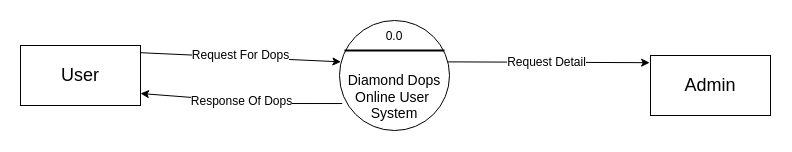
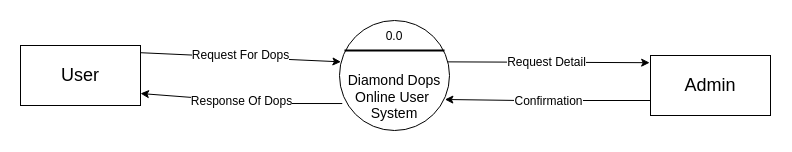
  <mxCell id="0" />
  <mxCell id="1" parent="0" />
  <mxCell id="2" value="&lt;font style=&quot;font-size: 18px;&quot;&gt;User&lt;/font&gt;" style="rounded=0;whiteSpace=wrap;html=1;" vertex="1" parent="1"><mxGeometry x="20" y="45" width="120" height="60" as="geometry" /></mxCell>
  <mxCell id="3" value="&lt;font style=&quot;font-size: 18px;&quot;&gt;Admin&lt;/font&gt;" style="rounded=0;whiteSpace=wrap;html=1;" vertex="1" parent="1"><mxGeometry x="650" y="55" width="120" height="60" as="geometry" /></mxCell>
  <mxCell id="4" value="" style="endArrow=classic;html=1;rounded=0;exitX=0.944;exitY=0.285;exitDx=0;exitDy=0;exitPerimeter=0;entryX=-0.007;entryY=0.12;entryDx=0;entryDy=0;entryPerimeter=0;" edge="1" parent="1" target="3"><mxGeometry relative="1" as="geometry"><mxPoint x="442.84" y="61.35" as="sourcePoint" /><mxPoint x="642.42" y="62.16" as="targetPoint" /></mxGeometry></mxCell>
  <mxCell id="5" value="&lt;font style=&quot;font-size: 12px;&quot;&gt;Request Detail&lt;/font&gt;" style="edgeLabel;resizable=0;html=1;align=center;verticalAlign=middle;" connectable="0" vertex="1" parent="4"><mxGeometry relative="1" as="geometry" /></mxCell>
+ <mxCell id="6" value="" style="endArrow=classic;html=1;rounded=0;exitX=0;exitY=0.75;exitDx=0;exitDy=0;entryX=0.958;entryY=0.718;entryDx=0;entryDy=0;entryPerimeter=0;" edge="1" parent="1" source="3" target="12"><mxGeometry relative="1" as="geometry"><mxPoint x="640" y="240" as="sourcePoint" /><mxPoint x="450" y="100" as="targetPoint" /><Array as="points"><mxPoint x="560" y="100" /><mxPoint x="520" y="100" /></Array></mxGeometry></mxCell>
+ <mxCell id="7" value="&lt;font style=&quot;font-size: 12px;&quot;&gt;Confirmation&lt;/font&gt;" style="edgeLabel;resizable=0;html=1;align=center;verticalAlign=middle;" connectable="0" vertex="1" parent="6"><mxGeometry relative="1" as="geometry" /></mxCell>
  <mxCell id="8" value="" style="endArrow=classic;html=1;rounded=0;exitX=0.025;exitY=0.664;exitDx=0;exitDy=0;exitPerimeter=0;entryX=1;entryY=0.8;entryDx=0;entryDy=0;entryPerimeter=0;" edge="1" parent="1" target="2"><mxGeometry relative="1" as="geometry"><mxPoint x="341.75" y="103.04" as="sourcePoint" /><mxPoint x="180" y="103" as="targetPoint" /><Array as="points"><mxPoint x="270" y="103" /></Array></mxGeometry></mxCell>
  <mxCell id="9" value="&lt;font style=&quot;font-size: 12px;&quot;&gt;Response Of Dops&lt;/font&gt;" style="edgeLabel;resizable=0;html=1;align=center;verticalAlign=middle;" connectable="0" vertex="1" parent="8"><mxGeometry relative="1" as="geometry" /></mxCell>
  <mxCell id="10" value="" style="endArrow=classic;html=1;rounded=0;exitX=0.997;exitY=0.12;exitDx=0;exitDy=0;exitPerimeter=0;entryX=0.013;entryY=0.285;entryDx=0;entryDy=0;entryPerimeter=0;" edge="1" parent="1" source="2"><mxGeometry relative="1" as="geometry"><mxPoint x="160" y="60" as="sourcePoint" /><mxPoint x="340.43" y="61.35" as="targetPoint" /></mxGeometry></mxCell>
  <mxCell id="11" value="&lt;font style=&quot;font-size: 12px;&quot;&gt;Request For Dops&lt;/font&gt;" style="edgeLabel;resizable=0;html=1;align=center;verticalAlign=middle;" connectable="0" vertex="1" parent="10"><mxGeometry relative="1" as="geometry"><mxPoint y="-2" as="offset" /></mxGeometry></mxCell>
  <mxCell id="12" value="0.0&lt;br&gt;&lt;br&gt;&lt;br&gt;&lt;font style=&quot;font-size: 14px;&quot;&gt;Diamond Dops&lt;br&gt;Online User&amp;nbsp;&lt;br&gt;System&lt;/font&gt;" style="ellipse;whiteSpace=wrap;html=1;aspect=fixed;" vertex="1" parent="1"><mxGeometry x="339" y="20" width="110" height="110" as="geometry" /></mxCell>
  <mxCell id="13" value="" style="line;strokeWidth=2;html=1;" vertex="1" parent="1"><mxGeometry x="344" y="45" width="100" height="10" as="geometry" /></mxCell>
